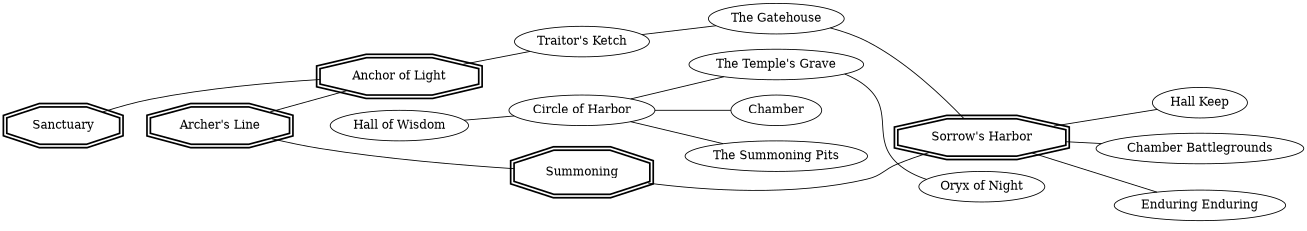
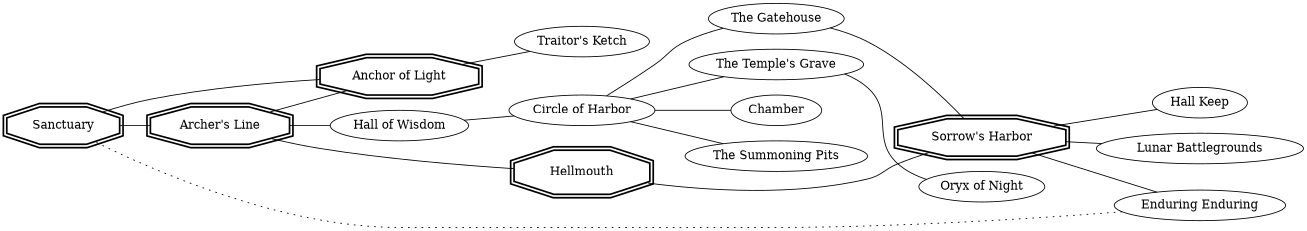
  graph {
    rankdir=LR
    n1 [label=Sanctuary penwidth=2 shape=doubleoctagon]
    n2 [label="Anchor of Light" penwidth=2 shape=doubleoctagon]
    n3 [label="Archer's Line" penwidth=2 shape=doubleoctagon]
    n4 [label="Traitor's Ketch"]
-   n5 [label=Summoning penwidth=2 shape=doubleoctagon]
+   n5 [label=Hellmouth penwidth=2 shape=doubleoctagon]
    n6 [label="Hall of Wisdom"]
    n7 [label="Sorrow's Harbor" penwidth=2 shape=doubleoctagon]
    n8 [label="Circle of Harbor"]
    n9 [label="Enduring Enduring"]
-   n10 [label="Chamber Battlegrounds"]
+   n10 [label="Lunar Battlegrounds"]
    n11 [label="Hall Keep"]
    n12 [label=Chamber]
    n13 [label="The Gatehouse"]
    n14 [label="The Temple's Grave"]
    n15 [label="The Summoning Pits"]
    n16 [label="Oryx of Night"]
    n1 -- n2
+   n1 -- n3
    n2 -- n4
    n3 -- n2
    n3 -- n5
+   n3 -- n6
    n5 -- n7
    n6 -- n8
    n7 -- n9
    n7 -- n10
    n7 -- n11
    n8 -- n12
-   n4 -- n13
+   n8 -- n13
    n8 -- n14
    n8 -- n15
+   n9 -- n1 [style=dotted]
    n13 -- n7
    n14 -- n16
  }
